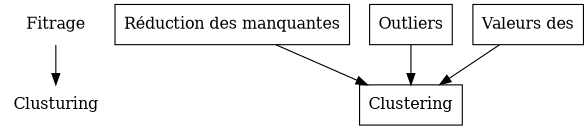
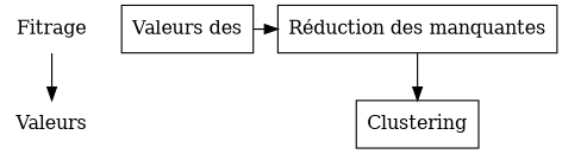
  digraph {
    node [shape=rectangle]
    Fitrage [shape=plaintext]
-   Clusturing [shape=plaintext]
+   Clusturing [shape=plaintext label=Valeurs]
    n3 [label="Réduction des manquantes"]
-   Outliers
    n5 [label="Valeurs des"]
    Clustering
    subgraph sub_1 {
      Fitrage
      Clusturing
    }
    subgraph sub_2 {
      Clustering
      subgraph sub_3 {
        rank=same
        n3
-       Outliers
        n5
      }
    }
    Fitrage -> Clusturing
    n3 -> Clustering
-   Outliers -> Clustering
-   n5 -> Clustering
+   n5 -> n3
  }
